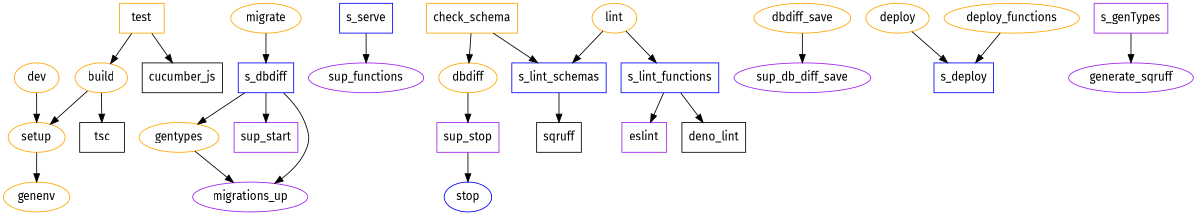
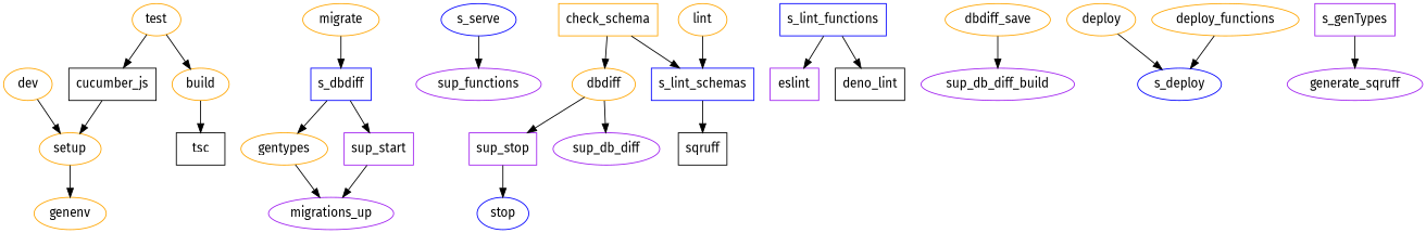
  digraph {
    fontname="Fira Sans"
    node [color=orange fontname="Fira Sans"]
    edge [fontname="Fira Sans"]
    dev
    setup
    genenv
    n4 [color=blue label=s_dbdiff shape=rectangle]
    migrate
-   s_serve [color=blue shape=rectangle]
+   s_serve [color=blue shape=ellipse]
    sup_functions [color=purple]
    stop [color=blue]
    sup_stop [color=purple shape=box]
    tsc [color=black shape=rectangle]
    check_schema [shape=box]
    dbdiff
    s_lint_schemas [color=blue shape=rectangle]
+   sup_db_diff [color=purple]
    sqruff [color=black shape=rectangle]
    lint
    s_lint_functions [color=blue shape=rectangle]
    eslint [color=purple shape=rectangle]
    deno_lint [color=black shape=rectangle]
    build
-   test [shape=box]
+   test
    cucumber_js [color=black shape=rectangle]
-   sup_db_diff_save [color=purple]
+   sup_db_diff_save [color=purple label=sup_db_diff_build]
    dbdiff_save
-   s_deploy [color=blue shape=rectangle]
+   s_deploy [color=blue shape=ellipse]
    deploy
    deploy_functions
    gentypes
    sup_start [color=purple shape=box]
    migrations_up [color=purple]
    s_genTypes [color=purple shape=rectangle]
    n32 [color=purple label=generate_sqruff]
    dev -> setup
    setup -> genenv
    n4 -> gentypes
    n4 -> sup_start
-   n4 -> migrations_up
+   sup_start -> migrations_up
    migrate -> n4
    s_serve -> sup_functions
    sup_stop -> stop
    check_schema -> dbdiff
    check_schema -> s_lint_schemas
    dbdiff -> sup_stop
+   dbdiff -> sup_db_diff
    s_lint_schemas -> sqruff
    lint -> s_lint_schemas
-   lint -> s_lint_functions
    s_lint_functions -> eslint
    s_lint_functions -> deno_lint
-   build -> setup
+   cucumber_js -> setup
    build -> tsc
    test -> build
    test -> cucumber_js
    dbdiff_save -> sup_db_diff_save
    deploy -> s_deploy
    deploy_functions -> s_deploy
    gentypes -> migrations_up
    s_genTypes -> n32
  }
